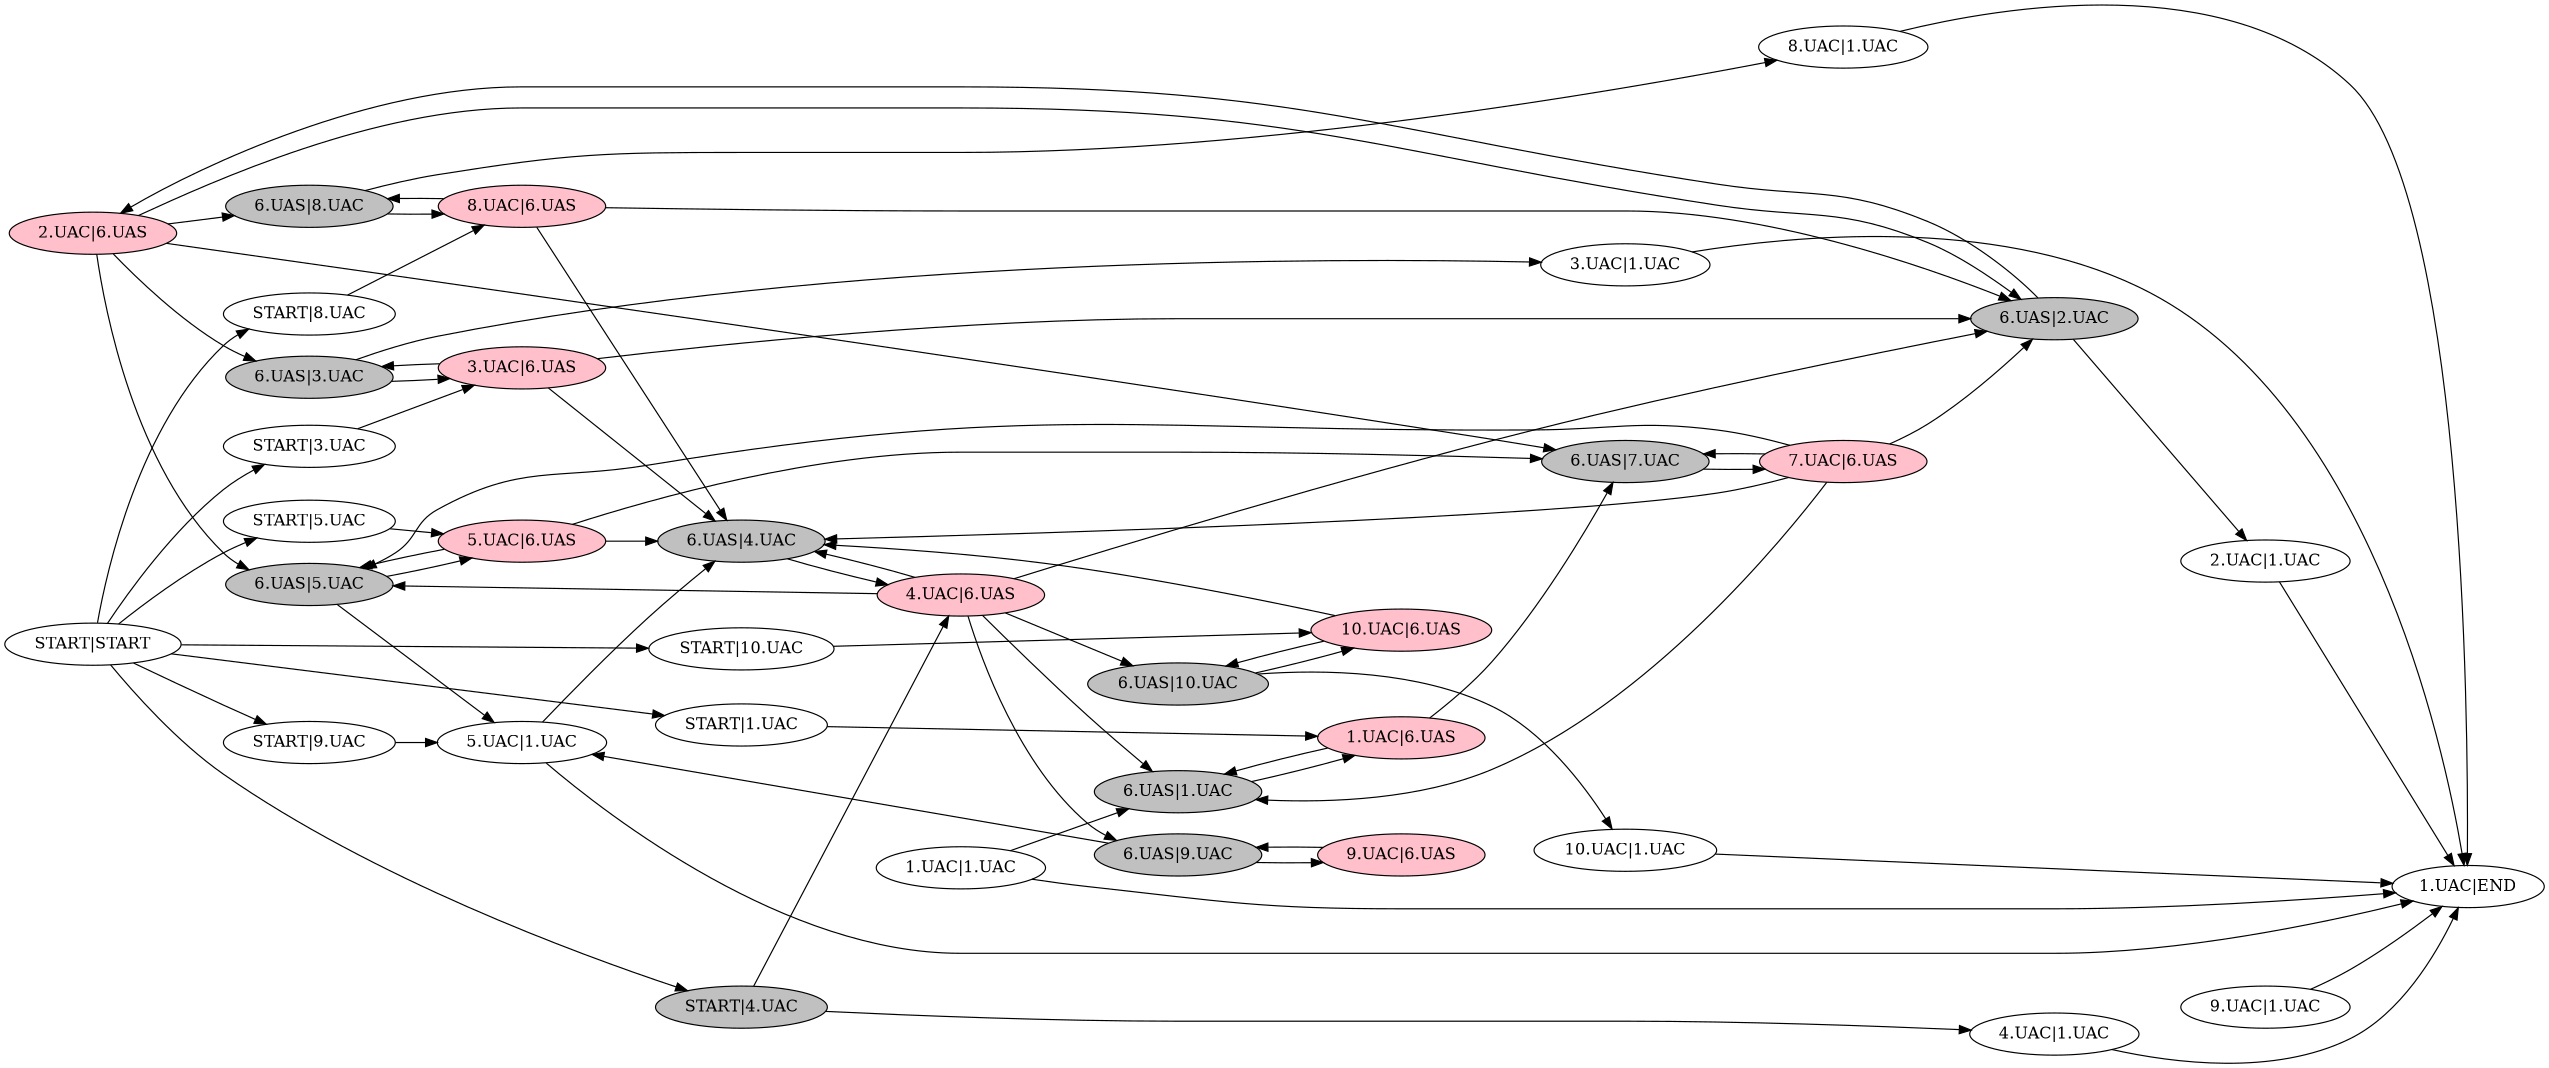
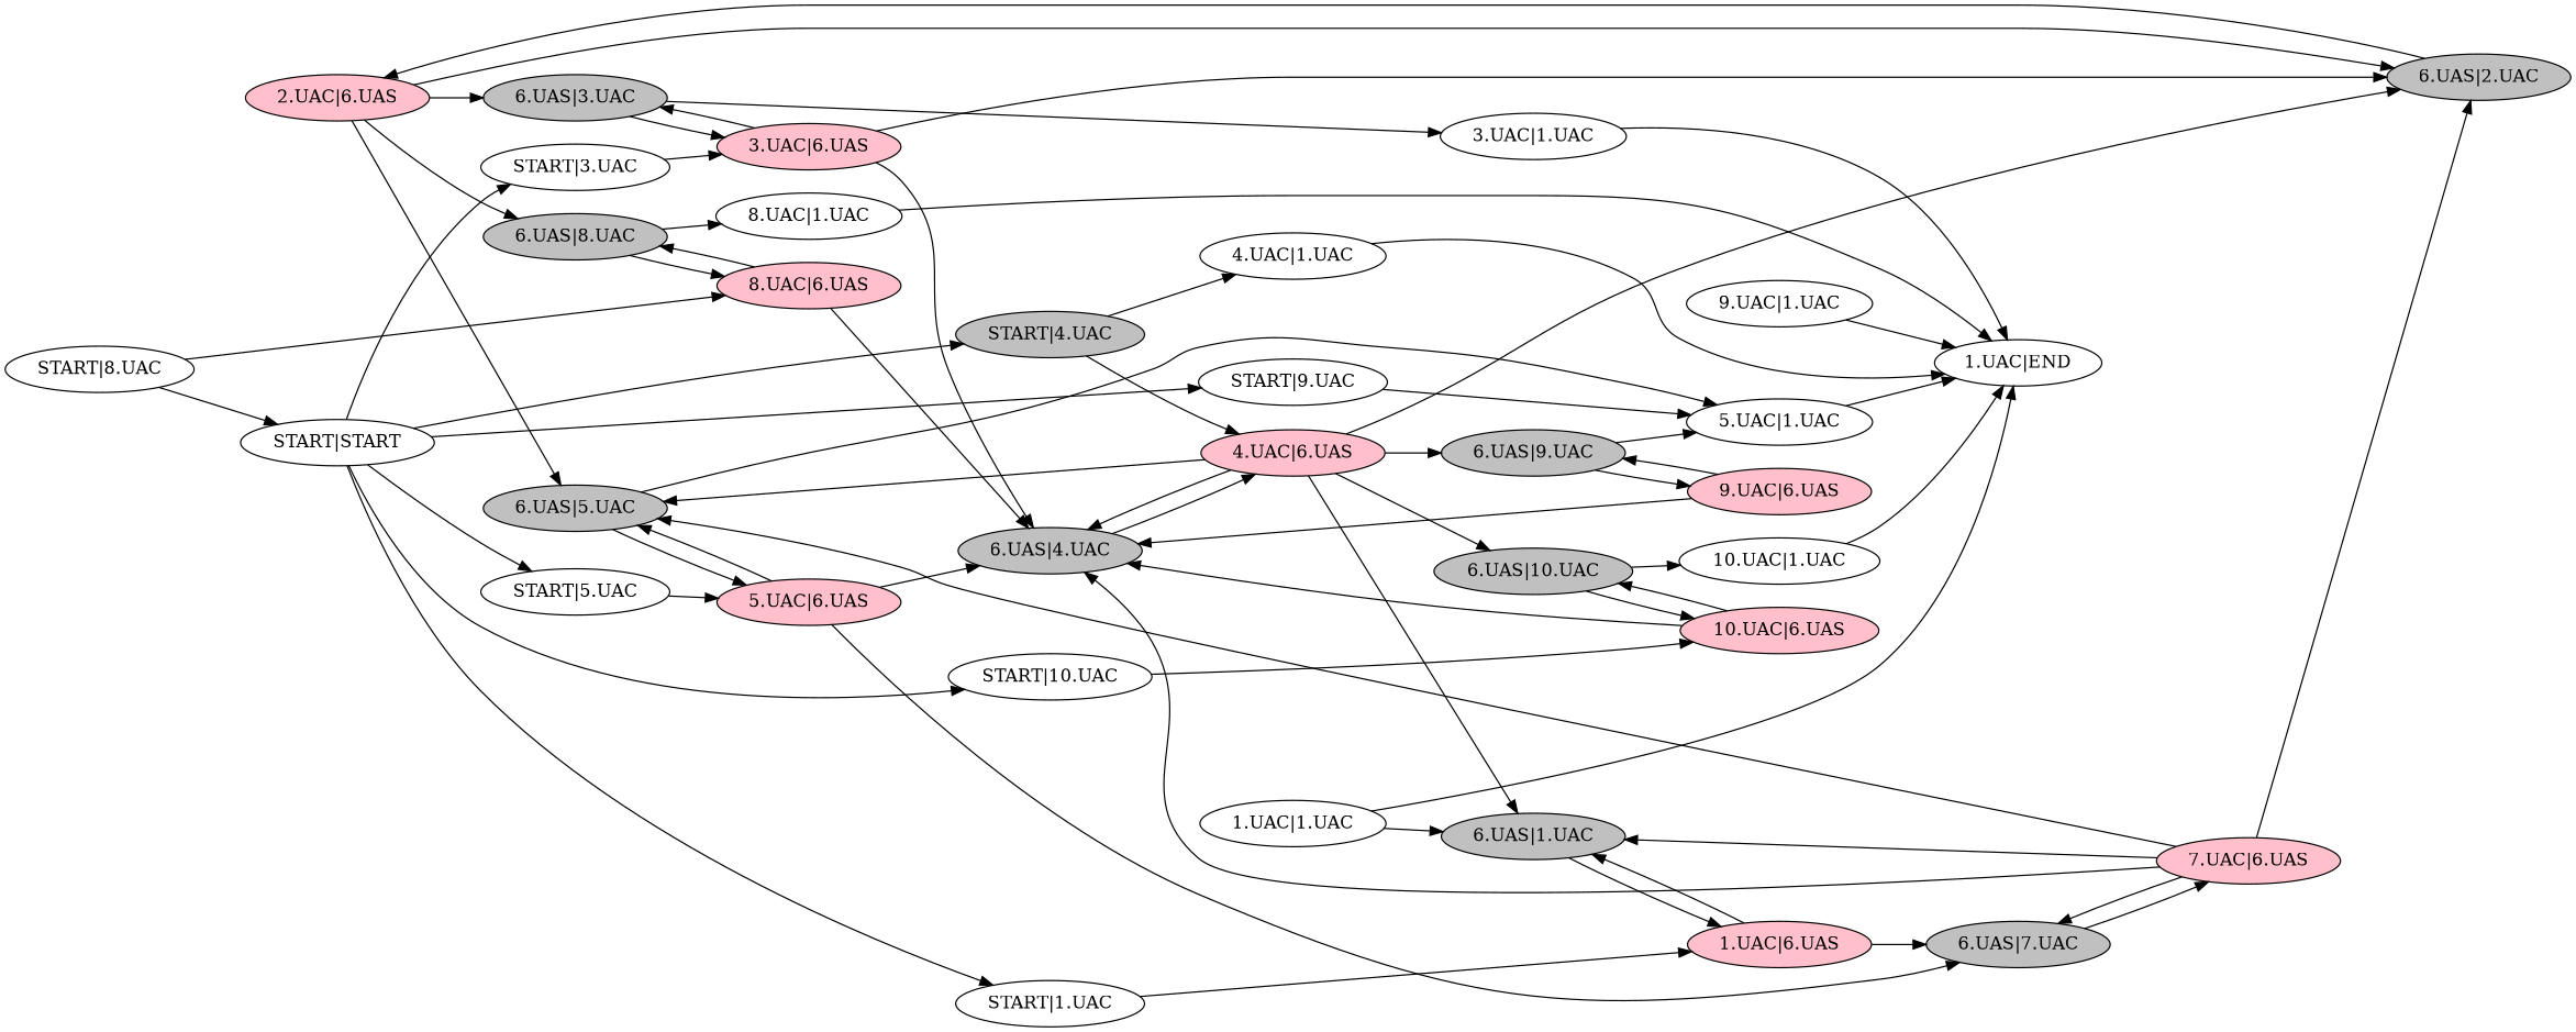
  strict digraph {
    rankdir=LR
    node [style=filled]
    "2.UAC|6.UAS" [fillcolor=pink]
    "6.UAS|5.UAC" [fillcolor=grey]
    "6.UAS|3.UAC" [fillcolor=grey]
    "6.UAS|2.UAC" [fillcolor=grey]
    "6.UAS|8.UAC" [fillcolor=grey]
    "6.UAS|7.UAC" [fillcolor=grey]
    "5.UAC|1.UAC" [style=""]
    "5.UAC|6.UAS" [fillcolor=pink]
    "3.UAC|1.UAC" [style=""]
    "3.UAC|6.UAS" [fillcolor=pink]
-   "2.UAC|1.UAC" [style=""]
    "8.UAC|6.UAS" [fillcolor=pink]
    "8.UAC|1.UAC" [style=""]
    "7.UAC|6.UAS" [fillcolor=pink]
    "1.UAC|END" [style=""]
    "6.UAS|4.UAC" [fillcolor=grey]
    "6.UAS|1.UAC" [fillcolor=grey]
    "4.UAC|6.UAS" [fillcolor=pink]
    "6.UAS|10.UAC" [fillcolor=grey]
    "6.UAS|9.UAC" [fillcolor=grey]
    "10.UAC|6.UAS" [fillcolor=pink]
    "10.UAC|1.UAC" [style=""]
    "9.UAC|6.UAS" [fillcolor=pink]
    "1.UAC|6.UAS" [fillcolor=pink]
    "START|10.UAC" [style=""]
    "START|4.UAC" [fillcolor=grey]
    "4.UAC|1.UAC" [style=""]
    "9.UAC|1.UAC" [style=""]
    "1.UAC|1.UAC" [style=""]
    "START|5.UAC" [style=""]
    "START|8.UAC" [style=""]
    "START|3.UAC" [style=""]
    "START|1.UAC" [style=""]
    "START|START" [style=""]
    "START|9.UAC" [style=""]
    "2.UAC|6.UAS" -> "6.UAS|5.UAC"
    "2.UAC|6.UAS" -> "6.UAS|3.UAC"
    "2.UAC|6.UAS" -> "6.UAS|2.UAC"
    "2.UAC|6.UAS" -> "6.UAS|8.UAC"
-   "2.UAC|6.UAS" -> "6.UAS|7.UAC"
    "6.UAS|5.UAC" -> "5.UAC|1.UAC"
    "6.UAS|5.UAC" -> "5.UAC|6.UAS"
    "6.UAS|3.UAC" -> "3.UAC|1.UAC"
    "6.UAS|3.UAC" -> "3.UAC|6.UAS"
    "6.UAS|2.UAC" -> "2.UAC|6.UAS"
-   "6.UAS|2.UAC" -> "2.UAC|1.UAC"
    "6.UAS|8.UAC" -> "8.UAC|6.UAS"
    "6.UAS|8.UAC" -> "8.UAC|1.UAC"
    "6.UAS|7.UAC" -> "7.UAC|6.UAS"
    "5.UAC|1.UAC" -> "1.UAC|END"
    "5.UAC|6.UAS" -> "6.UAS|5.UAC"
    "5.UAC|6.UAS" -> "6.UAS|7.UAC"
    "5.UAC|6.UAS" -> "6.UAS|4.UAC"
    "3.UAC|1.UAC" -> "1.UAC|END"
    "3.UAC|6.UAS" -> "6.UAS|3.UAC"
    "3.UAC|6.UAS" -> "6.UAS|2.UAC"
    "3.UAC|6.UAS" -> "6.UAS|4.UAC"
-   "2.UAC|1.UAC" -> "1.UAC|END"
-   "8.UAC|6.UAS" -> "6.UAS|2.UAC"
    "8.UAC|6.UAS" -> "6.UAS|8.UAC"
    "8.UAC|6.UAS" -> "6.UAS|4.UAC"
    "8.UAC|1.UAC" -> "1.UAC|END"
    "7.UAC|6.UAS" -> "6.UAS|5.UAC"
    "7.UAC|6.UAS" -> "6.UAS|2.UAC"
    "7.UAC|6.UAS" -> "6.UAS|7.UAC"
    "7.UAC|6.UAS" -> "6.UAS|4.UAC"
    "7.UAC|6.UAS" -> "6.UAS|1.UAC"
    "6.UAS|4.UAC" -> "4.UAC|6.UAS"
    "6.UAS|1.UAC" -> "1.UAC|6.UAS"
    "4.UAC|6.UAS" -> "6.UAS|5.UAC"
    "4.UAC|6.UAS" -> "6.UAS|2.UAC"
    "4.UAC|6.UAS" -> "6.UAS|4.UAC"
    "4.UAC|6.UAS" -> "6.UAS|1.UAC"
    "4.UAC|6.UAS" -> "6.UAS|10.UAC"
    "4.UAC|6.UAS" -> "6.UAS|9.UAC"
    "6.UAS|10.UAC" -> "10.UAC|6.UAS"
    "6.UAS|10.UAC" -> "10.UAC|1.UAC"
    "6.UAS|9.UAC" -> "5.UAC|1.UAC"
    "6.UAS|9.UAC" -> "9.UAC|6.UAS"
    "10.UAC|6.UAS" -> "6.UAS|4.UAC"
    "10.UAC|6.UAS" -> "6.UAS|10.UAC"
    "10.UAC|1.UAC" -> "1.UAC|END"
-   "5.UAC|1.UAC" -> "6.UAS|4.UAC"
+   "9.UAC|6.UAS" -> "6.UAS|4.UAC"
    "9.UAC|6.UAS" -> "6.UAS|9.UAC"
    "1.UAC|6.UAS" -> "6.UAS|7.UAC"
    "1.UAC|6.UAS" -> "6.UAS|1.UAC"
    "START|10.UAC" -> "10.UAC|6.UAS"
    "START|4.UAC" -> "4.UAC|6.UAS"
    "START|4.UAC" -> "4.UAC|1.UAC"
    "4.UAC|1.UAC" -> "1.UAC|END"
    "9.UAC|1.UAC" -> "1.UAC|END"
    "1.UAC|1.UAC" -> "1.UAC|END"
    "1.UAC|1.UAC" -> "6.UAS|1.UAC"
    "START|5.UAC" -> "5.UAC|6.UAS"
    "START|8.UAC" -> "8.UAC|6.UAS"
    "START|3.UAC" -> "3.UAC|6.UAS"
    "START|1.UAC" -> "1.UAC|6.UAS"
    "START|START" -> "START|10.UAC"
    "START|START" -> "START|4.UAC"
    "START|START" -> "START|5.UAC"
-   "START|START" -> "START|8.UAC"
+   "START|8.UAC" -> "START|START"
    "START|START" -> "START|3.UAC"
    "START|START" -> "START|1.UAC"
    "START|START" -> "START|9.UAC"
    "START|9.UAC" -> "5.UAC|1.UAC"
  }
